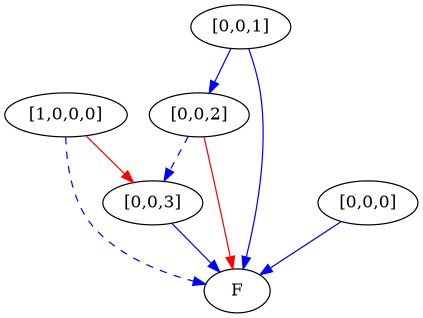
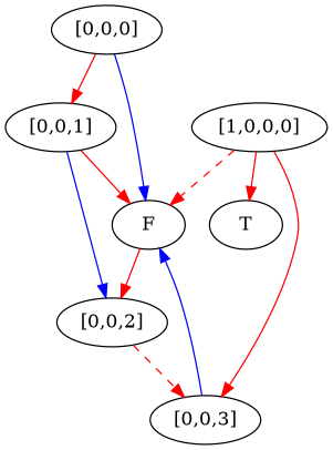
  digraph {
    edge [color=blue]
    n1 [label=F]
+   n2 [label=T]
    n3 [label="[1,0,0,0]"]
    n4 [label="[0,0,3]"]
    n5 [label="[0,0,2]"]
    n6 [label="[0,0,1]"]
    n7 [label="[0,0,0]"]
-   n3 -> n1 [style=dashed]
+   n3 -> n1 [color=red style=dashed]
+   n3 -> n2 [color=red]
    n3 -> n4 [color=red]
    n4 -> n1 [style=solid]
-   n5 -> n1 [color=red]
-   n5 -> n4 [style=dashed]
-   n6 -> n1
+   n1 -> n5 [color=red]
+   n5 -> n4 [color=red style=dashed]
+   n6 -> n1 [color=red]
    n6 -> n5 [style=solid]
    n7 -> n1 [style=solid]
+   n7 -> n6 [color=red]
  }
